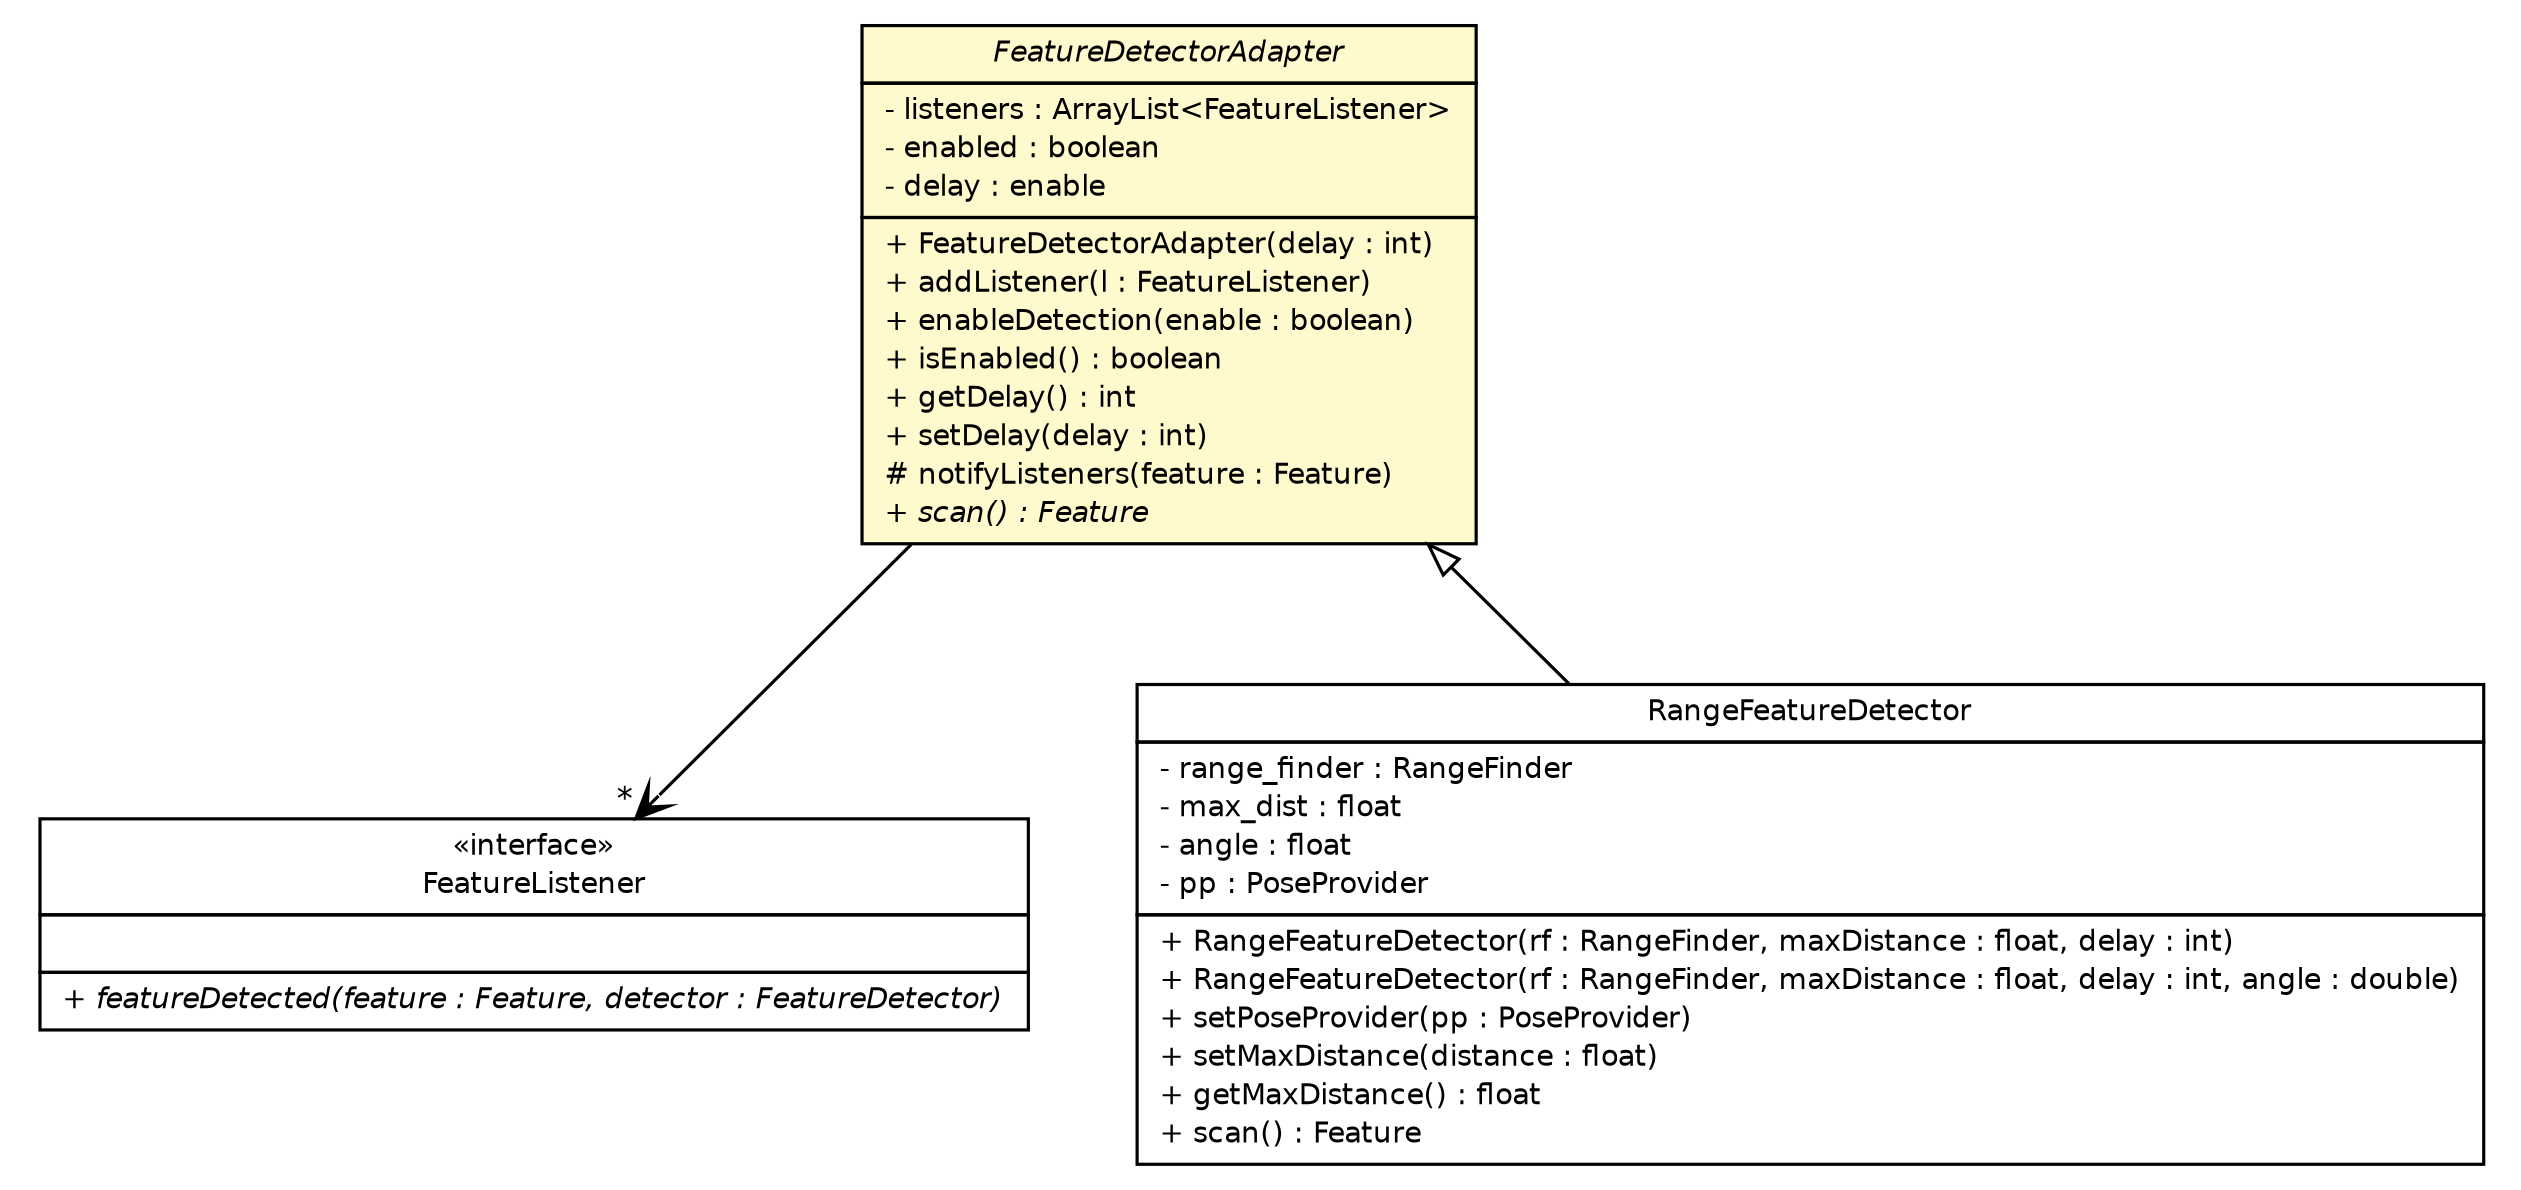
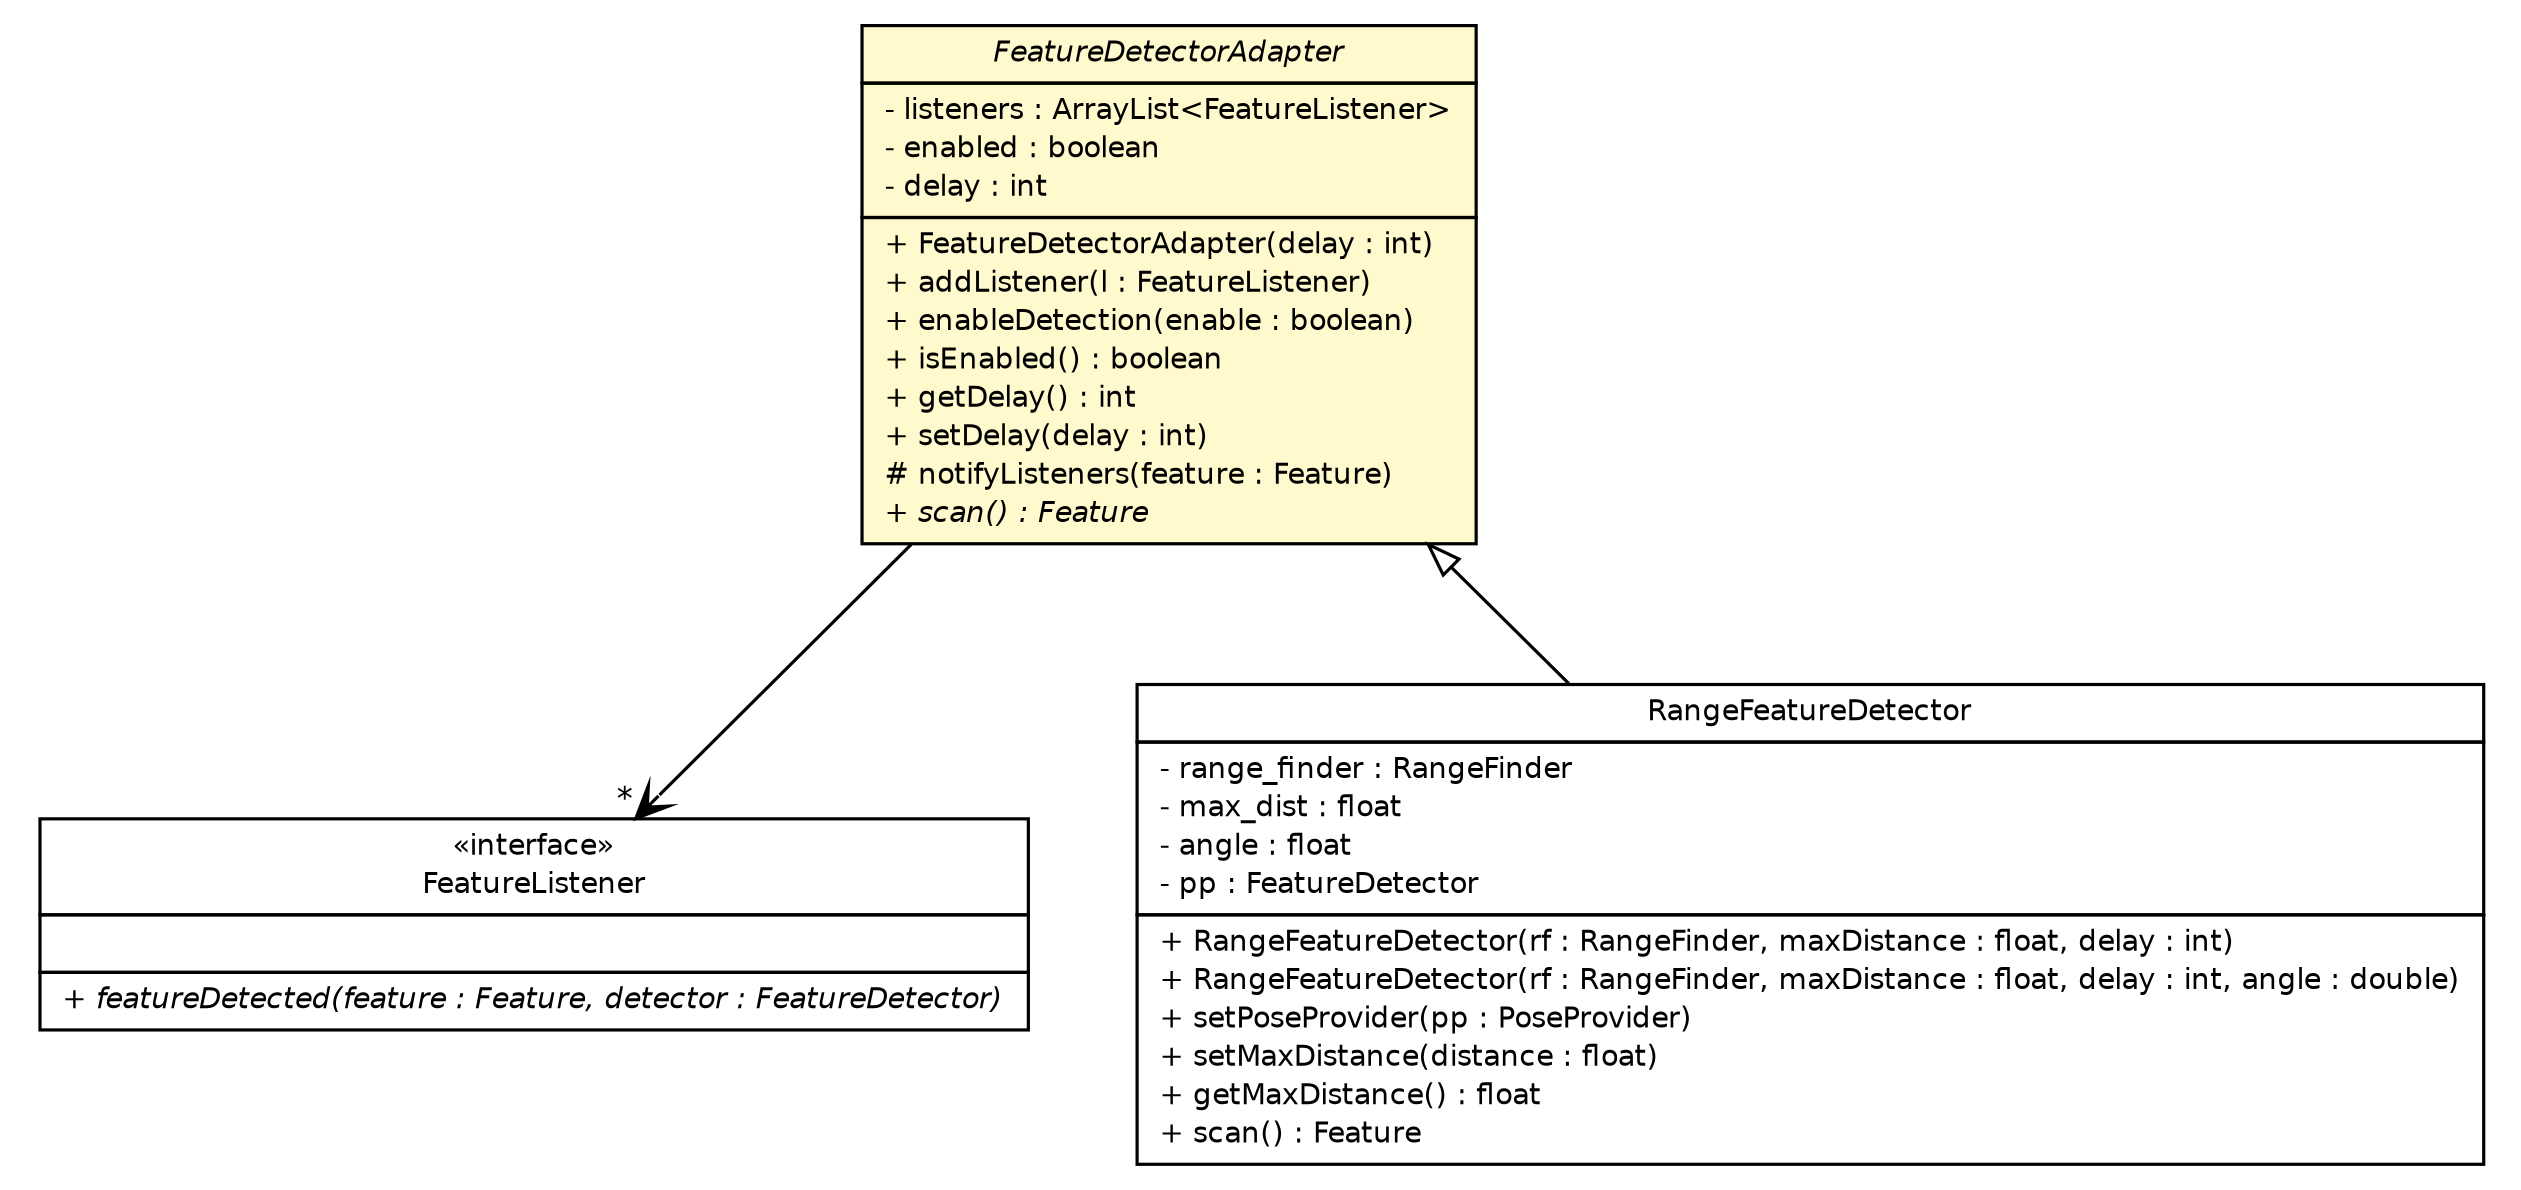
  digraph {
    nodesep=0.25
    ranksep=0.5
    node [fontcolor=black fontname=Helvetica fontsize=9.0 shape=plaintext]
    edge [fontname=Helvetica headport=p labelfontname=Helvetica labelfontsize=10 tailport=p]
-   n1 [label=<<table title="lejos.robotics.objectdetection.FeatureDetectorAdapter" border="0" cellborder="1" cellspacing="0" cellpadding="2" port="p" bgcolor="lemonChiffon" href="./FeatureDetectorAdapter.html"> 		<tr><td><table border="0" cellspacing="0" cellpadding="1"> <tr><td align="center" balign="center"><font face="Helvetica-Oblique"> FeatureDetectorAdapter </font></td></tr> 		</table></td></tr> 		<tr><td><table border="0" cellspacing="0" cellpadding="1"> <tr><td align="left" balign="left"> - listeners : ArrayList&lt;FeatureListener&gt; </td></tr> <tr><td align="left" balign="left"> - enabled : boolean </td></tr> <tr><td align="left" balign="left"> - delay : enable </td></tr> 		</table></td></tr> 		<tr><td><table border="0" cellspacing="0" cellpadding="1"> <tr><td align="left" balign="left"> + FeatureDetectorAdapter(delay : int) </td></tr> <tr><td align="left" balign="left"> + addListener(l : FeatureListener) </td></tr> <tr><td align="left" balign="left"> + enableDetection(enable : boolean) </td></tr> <tr><td align="left" balign="left"> + isEnabled() : boolean </td></tr> <tr><td align="left" balign="left"> + getDelay() : int </td></tr> <tr><td align="left" balign="left"> + setDelay(delay : int) </td></tr> <tr><td align="left" balign="left"> # notifyListeners(feature : Feature) </td></tr> <tr><td align="left" balign="left"><font face="Helvetica-Oblique" point-size="9.0"> + scan() : Feature </font></td></tr> 		</table></td></tr> 		</table>>]
+   n1 [label=<<table title="lejos.robotics.objectdetection.FeatureDetectorAdapter" border="0" cellborder="1" cellspacing="0" cellpadding="2" port="p" bgcolor="lemonChiffon" href="./FeatureDetectorAdapter.html"> 		<tr><td><table border="0" cellspacing="0" cellpadding="1"> <tr><td align="center" balign="center"><font face="Helvetica-Oblique"> FeatureDetectorAdapter </font></td></tr> 		</table></td></tr> 		<tr><td><table border="0" cellspacing="0" cellpadding="1"> <tr><td align="left" balign="left"> - listeners : ArrayList&lt;FeatureListener&gt; </td></tr> <tr><td align="left" balign="left"> - enabled : boolean </td></tr> <tr><td align="left" balign="left"> - delay : int </td></tr> 		</table></td></tr> 		<tr><td><table border="0" cellspacing="0" cellpadding="1"> <tr><td align="left" balign="left"> + FeatureDetectorAdapter(delay : int) </td></tr> <tr><td align="left" balign="left"> + addListener(l : FeatureListener) </td></tr> <tr><td align="left" balign="left"> + enableDetection(enable : boolean) </td></tr> <tr><td align="left" balign="left"> + isEnabled() : boolean </td></tr> <tr><td align="left" balign="left"> + getDelay() : int </td></tr> <tr><td align="left" balign="left"> + setDelay(delay : int) </td></tr> <tr><td align="left" balign="left"> # notifyListeners(feature : Feature) </td></tr> <tr><td align="left" balign="left"><font face="Helvetica-Oblique" point-size="9.0"> + scan() : Feature </font></td></tr> 		</table></td></tr> 		</table>>]
    n2 [label=<<table title="lejos.robotics.objectdetection.FeatureListener" border="0" cellborder="1" cellspacing="0" cellpadding="2" port="p" href="./FeatureListener.html"> 		<tr><td><table border="0" cellspacing="0" cellpadding="1"> <tr><td align="center" balign="center"> &#171;interface&#187; </td></tr> <tr><td align="center" balign="center"> FeatureListener </td></tr> 		</table></td></tr> 		<tr><td><table border="0" cellspacing="0" cellpadding="1"> <tr><td align="left" balign="left">  </td></tr> 		</table></td></tr> 		<tr><td><table border="0" cellspacing="0" cellpadding="1"> <tr><td align="left" balign="left"><font face="Helvetica-Oblique" point-size="9.0"> + featureDetected(feature : Feature, detector : FeatureDetector) </font></td></tr> 		</table></td></tr> 		</table>>]
-   n3 [label=<<table title="lejos.robotics.objectdetection.RangeFeatureDetector" border="0" cellborder="1" cellspacing="0" cellpadding="2" port="p" href="./RangeFeatureDetector.html"> 		<tr><td><table border="0" cellspacing="0" cellpadding="1"> <tr><td align="center" balign="center"> RangeFeatureDetector </td></tr> 		</table></td></tr> 		<tr><td><table border="0" cellspacing="0" cellpadding="1"> <tr><td align="left" balign="left"> - range_finder : RangeFinder </td></tr> <tr><td align="left" balign="left"> - max_dist : float </td></tr> <tr><td align="left" balign="left"> - angle : float </td></tr> <tr><td align="left" balign="left"> - pp : PoseProvider </td></tr> 		</table></td></tr> 		<tr><td><table border="0" cellspacing="0" cellpadding="1"> <tr><td align="left" balign="left"> + RangeFeatureDetector(rf : RangeFinder, maxDistance : float, delay : int) </td></tr> <tr><td align="left" balign="left"> + RangeFeatureDetector(rf : RangeFinder, maxDistance : float, delay : int, angle : double) </td></tr> <tr><td align="left" balign="left"> + setPoseProvider(pp : PoseProvider) </td></tr> <tr><td align="left" balign="left"> + setMaxDistance(distance : float) </td></tr> <tr><td align="left" balign="left"> + getMaxDistance() : float </td></tr> <tr><td align="left" balign="left"> + scan() : Feature </td></tr> 		</table></td></tr> 		</table>>]
+   n3 [label=<<table title="lejos.robotics.objectdetection.RangeFeatureDetector" border="0" cellborder="1" cellspacing="0" cellpadding="2" port="p" href="./RangeFeatureDetector.html"> 		<tr><td><table border="0" cellspacing="0" cellpadding="1"> <tr><td align="center" balign="center"> RangeFeatureDetector </td></tr> 		</table></td></tr> 		<tr><td><table border="0" cellspacing="0" cellpadding="1"> <tr><td align="left" balign="left"> - range_finder : RangeFinder </td></tr> <tr><td align="left" balign="left"> - max_dist : float </td></tr> <tr><td align="left" balign="left"> - angle : float </td></tr> <tr><td align="left" balign="left"> - pp : FeatureDetector </td></tr> 		</table></td></tr> 		<tr><td><table border="0" cellspacing="0" cellpadding="1"> <tr><td align="left" balign="left"> + RangeFeatureDetector(rf : RangeFinder, maxDistance : float, delay : int) </td></tr> <tr><td align="left" balign="left"> + RangeFeatureDetector(rf : RangeFinder, maxDistance : float, delay : int, angle : double) </td></tr> <tr><td align="left" balign="left"> + setPoseProvider(pp : PoseProvider) </td></tr> <tr><td align="left" balign="left"> + setMaxDistance(distance : float) </td></tr> <tr><td align="left" balign="left"> + getMaxDistance() : float </td></tr> <tr><td align="left" balign="left"> + scan() : Feature </td></tr> 		</table></td></tr> 		</table>>]
    n1 -> n2 [arrowhead=open color=black fontcolor=black fontsize=10.0 headlabel="*"]
    n1 -> n3 [arrowtail=empty dir=back fontsize=10]
  }
